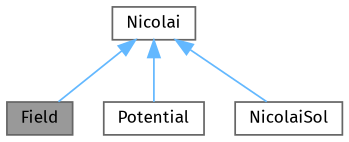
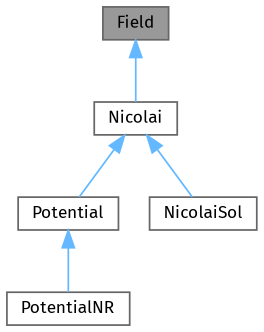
  digraph {
    fontname="Fira Sans"
    node [color=gray40 fillcolor=white fontname="Fira Sans" fontsize=10 shape=box style=filled]
    edge [color=steelblue1 dir=back fontname="Fira Sans" fontsize=10 labelfontname=Helvetica labelfontsize=10 style=solid]
    n1 [fillcolor=grey60 fontcolor=black height=0.2 label=Field width=0.4]
    n2 [height=0.2 label=Nicolai width=0.4]
    n3 [height=0.2 label=Potential width=0.4]
    n4 [height=0.2 label=NicolaiSol width=0.4]
-   n2 -> n1
+   n5 [height=0.2 label=PotentialNR width=0.4]
+   n1 -> n2
    n2 -> n3
    n2 -> n4
+   n3 -> n5
  }
